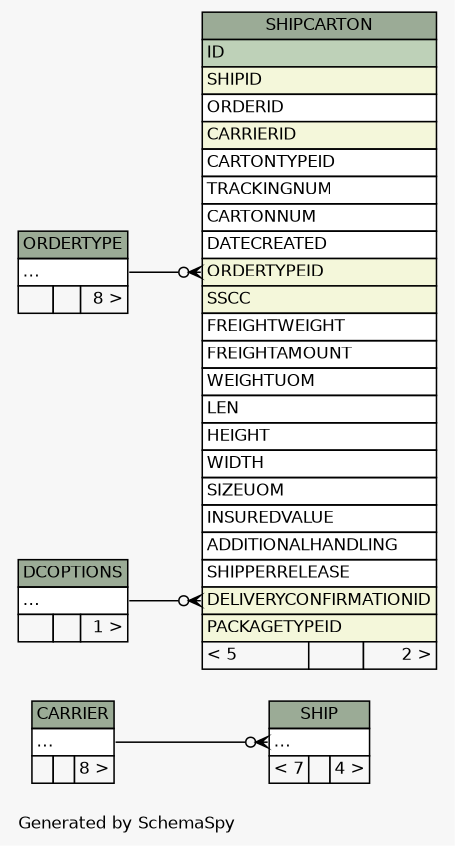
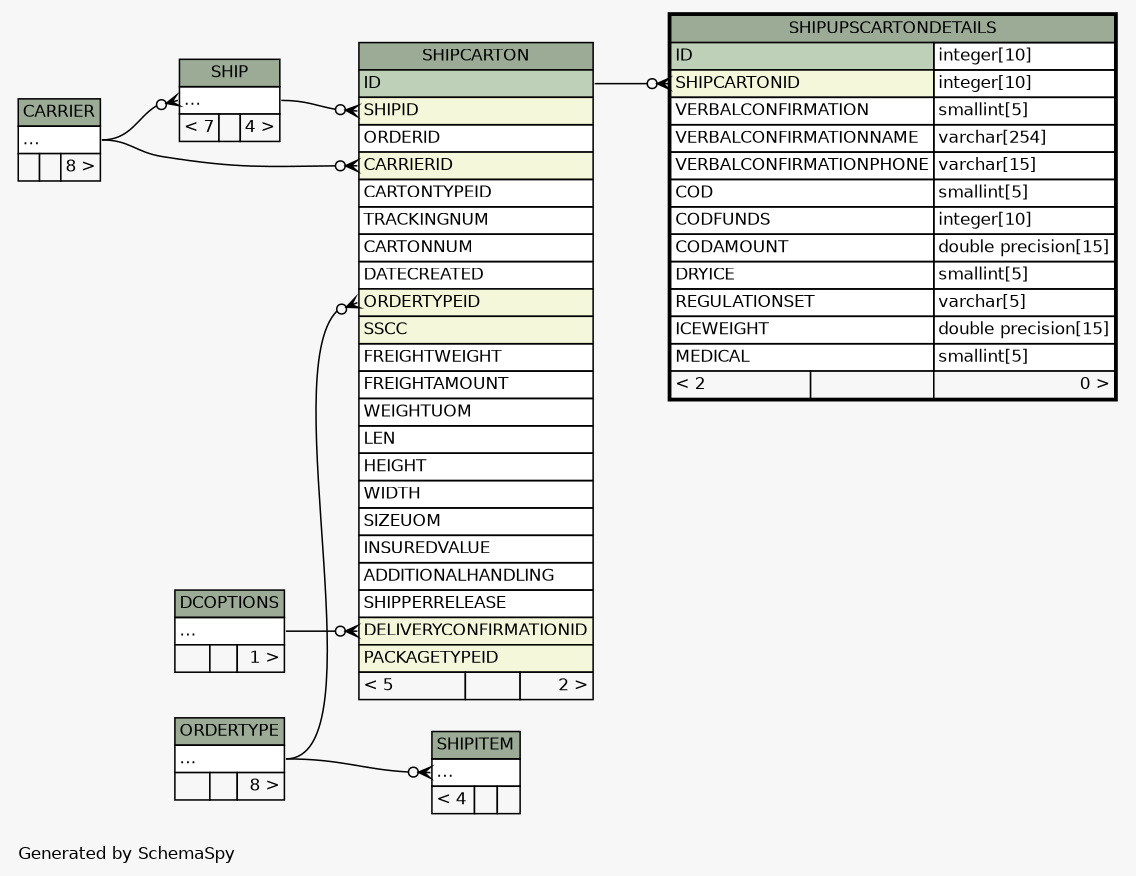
  digraph {
    bgcolor="#f7f7f7"
    fontname=Helvetica
    fontsize=11
    label="\nGenerated by SchemaSpy"
    labeljust=l
    nodesep=0.18
    rankdir=RL
    ranksep=0.46
    node [fontname=Helvetica fontsize=11 shape=plaintext]
    edge [arrowhead=none arrowsize=0.8 arrowtail=crowodot dir=back headport="elipses:e" tailport="elipses:w"]
    n1 [label=<     <TABLE BORDER="0" CELLBORDER="1" CELLSPACING="0" BGCOLOR="#ffffff">       <TR><TD COLSPAN="3" BGCOLOR="#9bab96" ALIGN="CENTER">SHIP</TD></TR>       <TR><TD PORT="elipses" COLSPAN="3" ALIGN="LEFT">...</TD></TR>       <TR><TD ALIGN="LEFT" BGCOLOR="#f7f7f7">&lt; 7</TD><TD ALIGN="RIGHT" BGCOLOR="#f7f7f7">  </TD><TD ALIGN="RIGHT" BGCOLOR="#f7f7f7">4 &gt;</TD></TR>     </TABLE>>]
    n2 [label=<     <TABLE BORDER="0" CELLBORDER="1" CELLSPACING="0" BGCOLOR="#ffffff">       <TR><TD COLSPAN="3" BGCOLOR="#9bab96" ALIGN="CENTER">CARRIER</TD></TR>       <TR><TD PORT="elipses" COLSPAN="3" ALIGN="LEFT">...</TD></TR>       <TR><TD ALIGN="LEFT" BGCOLOR="#f7f7f7">  </TD><TD ALIGN="RIGHT" BGCOLOR="#f7f7f7">  </TD><TD ALIGN="RIGHT" BGCOLOR="#f7f7f7">8 &gt;</TD></TR>     </TABLE>>]
    n3 [label=<     <TABLE BORDER="0" CELLBORDER="1" CELLSPACING="0" BGCOLOR="#ffffff">       <TR><TD COLSPAN="3" BGCOLOR="#9bab96" ALIGN="CENTER">ORDERTYPE</TD></TR>       <TR><TD PORT="elipses" COLSPAN="3" ALIGN="LEFT">...</TD></TR>       <TR><TD ALIGN="LEFT" BGCOLOR="#f7f7f7">  </TD><TD ALIGN="RIGHT" BGCOLOR="#f7f7f7">  </TD><TD ALIGN="RIGHT" BGCOLOR="#f7f7f7">8 &gt;</TD></TR>     </TABLE>>]
    n4 [label=<     <TABLE BORDER="0" CELLBORDER="1" CELLSPACING="0" BGCOLOR="#ffffff">       <TR><TD COLSPAN="3" BGCOLOR="#9bab96" ALIGN="CENTER">SHIPCARTON</TD></TR>       <TR><TD PORT="ID" COLSPAN="3" BGCOLOR="#bed1b8" ALIGN="LEFT">ID</TD></TR>       <TR><TD PORT="SHIPID" COLSPAN="3" BGCOLOR="#f4f7da" ALIGN="LEFT">SHIPID</TD></TR>       <TR><TD PORT="ORDERID" COLSPAN="3" ALIGN="LEFT">ORDERID</TD></TR>       <TR><TD PORT="CARRIERID" COLSPAN="3" BGCOLOR="#f4f7da" ALIGN="LEFT">CARRIERID</TD></TR>       <TR><TD PORT="CARTONTYPEID" COLSPAN="3" ALIGN="LEFT">CARTONTYPEID</TD></TR>       <TR><TD PORT="TRACKINGNUM" COLSPAN="3" ALIGN="LEFT">TRACKINGNUM</TD></TR>       <TR><TD PORT="CARTONNUM" COLSPAN="3" ALIGN="LEFT">CARTONNUM</TD></TR>       <TR><TD PORT="DATECREATED" COLSPAN="3" ALIGN="LEFT">DATECREATED</TD></TR>       <TR><TD PORT="ORDERTYPEID" COLSPAN="3" BGCOLOR="#f4f7da" ALIGN="LEFT">ORDERTYPEID</TD></TR>       <TR><TD PORT="SSCC" COLSPAN="3" BGCOLOR="#f4f7da" ALIGN="LEFT">SSCC</TD></TR>       <TR><TD PORT="FREIGHTWEIGHT" COLSPAN="3" ALIGN="LEFT">FREIGHTWEIGHT</TD></TR>       <TR><TD PORT="FREIGHTAMOUNT" COLSPAN="3" ALIGN="LEFT">FREIGHTAMOUNT</TD></TR>       <TR><TD PORT="WEIGHTUOM" COLSPAN="3" ALIGN="LEFT">WEIGHTUOM</TD></TR>       <TR><TD PORT="LEN" COLSPAN="3" ALIGN="LEFT">LEN</TD></TR>       <TR><TD PORT="HEIGHT" COLSPAN="3" ALIGN="LEFT">HEIGHT</TD></TR>       <TR><TD PORT="WIDTH" COLSPAN="3" ALIGN="LEFT">WIDTH</TD></TR>       <TR><TD PORT="SIZEUOM" COLSPAN="3" ALIGN="LEFT">SIZEUOM</TD></TR>       <TR><TD PORT="INSUREDVALUE" COLSPAN="3" ALIGN="LEFT">INSUREDVALUE</TD></TR>       <TR><TD PORT="ADDITIONALHANDLING" COLSPAN="3" ALIGN="LEFT">ADDITIONALHANDLING</TD></TR>       <TR><TD PORT="SHIPPERRELEASE" COLSPAN="3" ALIGN="LEFT">SHIPPERRELEASE</TD></TR>       <TR><TD PORT="DELIVERYCONFIRMATIONID" COLSPAN="3" BGCOLOR="#f4f7da" ALIGN="LEFT">DELIVERYCONFIRMATIONID</TD></TR>       <TR><TD PORT="PACKAGETYPEID" COLSPAN="3" BGCOLOR="#f4f7da" ALIGN="LEFT">PACKAGETYPEID</TD></TR>       <TR><TD ALIGN="LEFT" BGCOLOR="#f7f7f7">&lt; 5</TD><TD ALIGN="RIGHT" BGCOLOR="#f7f7f7">  </TD><TD ALIGN="RIGHT" BGCOLOR="#f7f7f7">2 &gt;</TD></TR>     </TABLE>>]
    n5 [label=<     <TABLE BORDER="0" CELLBORDER="1" CELLSPACING="0" BGCOLOR="#ffffff">       <TR><TD COLSPAN="3" BGCOLOR="#9bab96" ALIGN="CENTER">DCOPTIONS</TD></TR>       <TR><TD PORT="elipses" COLSPAN="3" ALIGN="LEFT">...</TD></TR>       <TR><TD ALIGN="LEFT" BGCOLOR="#f7f7f7">  </TD><TD ALIGN="RIGHT" BGCOLOR="#f7f7f7">  </TD><TD ALIGN="RIGHT" BGCOLOR="#f7f7f7">1 &gt;</TD></TR>     </TABLE>>]
+   n6 [label=<     <TABLE BORDER="0" CELLBORDER="1" CELLSPACING="0" BGCOLOR="#ffffff">       <TR><TD COLSPAN="3" BGCOLOR="#9bab96" ALIGN="CENTER">SHIPITEM</TD></TR>       <TR><TD PORT="elipses" COLSPAN="3" ALIGN="LEFT">...</TD></TR>       <TR><TD ALIGN="LEFT" BGCOLOR="#f7f7f7">&lt; 4</TD><TD ALIGN="RIGHT" BGCOLOR="#f7f7f7">  </TD><TD ALIGN="RIGHT" BGCOLOR="#f7f7f7">  </TD></TR>     </TABLE>>]
+   n7 [label=<     <TABLE BORDER="2" CELLBORDER="1" CELLSPACING="0" BGCOLOR="#ffffff">       <TR><TD COLSPAN="3" BGCOLOR="#9bab96" ALIGN="CENTER">SHIPUPSCARTONDETAILS</TD></TR>       <TR><TD PORT="ID" COLSPAN="2" BGCOLOR="#bed1b8" ALIGN="LEFT">ID</TD><TD PORT="ID.type" ALIGN="LEFT">integer[10]</TD></TR>       <TR><TD PORT="SHIPCARTONID" COLSPAN="2" BGCOLOR="#f4f7da" ALIGN="LEFT">SHIPCARTONID</TD><TD PORT="SHIPCARTONID.type" ALIGN="LEFT">integer[10]</TD></TR>       <TR><TD PORT="VERBALCONFIRMATION" COLSPAN="2" ALIGN="LEFT">VERBALCONFIRMATION</TD><TD PORT="VERBALCONFIRMATION.type" ALIGN="LEFT">smallint[5]</TD></TR>       <TR><TD PORT="VERBALCONFIRMATIONNAME" COLSPAN="2" ALIGN="LEFT">VERBALCONFIRMATIONNAME</TD><TD PORT="VERBALCONFIRMATIONNAME.type" ALIGN="LEFT">varchar[254]</TD></TR>       <TR><TD PORT="VERBALCONFIRMATIONPHONE" COLSPAN="2" ALIGN="LEFT">VERBALCONFIRMATIONPHONE</TD><TD PORT="VERBALCONFIRMATIONPHONE.type" ALIGN="LEFT">varchar[15]</TD></TR>       <TR><TD PORT="COD" COLSPAN="2" ALIGN="LEFT">COD</TD><TD PORT="COD.type" ALIGN="LEFT">smallint[5]</TD></TR>       <TR><TD PORT="CODFUNDS" COLSPAN="2" ALIGN="LEFT">CODFUNDS</TD><TD PORT="CODFUNDS.type" ALIGN="LEFT">integer[10]</TD></TR>       <TR><TD PORT="CODAMOUNT" COLSPAN="2" ALIGN="LEFT">CODAMOUNT</TD><TD PORT="CODAMOUNT.type" ALIGN="LEFT">double precision[15]</TD></TR>       <TR><TD PORT="DRYICE" COLSPAN="2" ALIGN="LEFT">DRYICE</TD><TD PORT="DRYICE.type" ALIGN="LEFT">smallint[5]</TD></TR>       <TR><TD PORT="REGULATIONSET" COLSPAN="2" ALIGN="LEFT">REGULATIONSET</TD><TD PORT="REGULATIONSET.type" ALIGN="LEFT">varchar[5]</TD></TR>       <TR><TD PORT="ICEWEIGHT" COLSPAN="2" ALIGN="LEFT">ICEWEIGHT</TD><TD PORT="ICEWEIGHT.type" ALIGN="LEFT">double precision[15]</TD></TR>       <TR><TD PORT="MEDICAL" COLSPAN="2" ALIGN="LEFT">MEDICAL</TD><TD PORT="MEDICAL.type" ALIGN="LEFT">smallint[5]</TD></TR>       <TR><TD ALIGN="LEFT" BGCOLOR="#f7f7f7">&lt; 2</TD><TD ALIGN="RIGHT" BGCOLOR="#f7f7f7">  </TD><TD ALIGN="RIGHT" BGCOLOR="#f7f7f7">0 &gt;</TD></TR>     </TABLE>>]
    n1 -> n2
+   n4 -> n1 [tailport="SHIPID:w"]
+   n4 -> n2 [tailport="CARRIERID:w"]
    n4 -> n3 [tailport="ORDERTYPEID:w"]
    n4 -> n5 [tailport="DELIVERYCONFIRMATIONID:w"]
+   n6 -> n3
+   n7 -> n4 [headport="ID:e" tailport="SHIPCARTONID:w"]
  }
